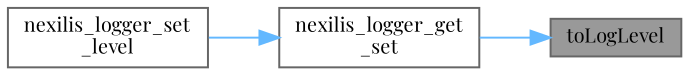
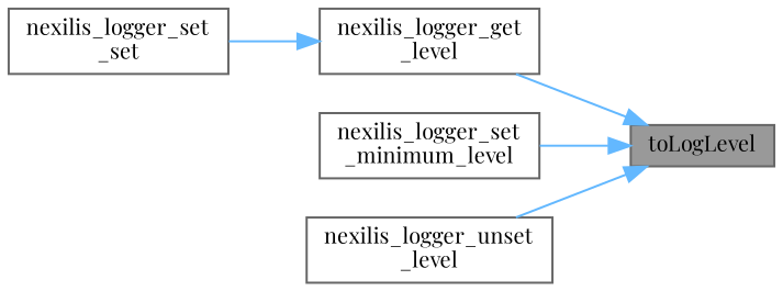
  digraph {
    fontname="Playfair Display"
    rankdir=RL
    node [color=grey40 fillcolor=white fontname="Playfair Display" fontsize=10 shape=box style=filled]
    edge [color=steelblue1 dir=back fontname="Playfair Display" fontsize=10 labelfontname=Helvetica labelfontsize=10 style=solid]
    n1 [color=gray40 fillcolor=grey60 fontcolor=black height=0.2 label=toLogLevel width=0.4]
-   n2 [height=0.2 label="nexilis_logger_get\l_set" width=0.4]
-   n5 [height=0.2 label="nexilis_logger_set\l_level" width=0.4]
+   n2 [height=0.2 label="nexilis_logger_get\l_level" width=0.4]
+   n3 [height=0.2 label="nexilis_logger_set\l_minimum_level" width=0.4]
+   n4 [height=0.2 label="nexilis_logger_unset\l_level" width=0.4]
+   n5 [height=0.2 label="nexilis_logger_set\l_set" width=0.4]
    n1 -> n2
+   n1 -> n3
+   n1 -> n4
    n2 -> n5
  }
